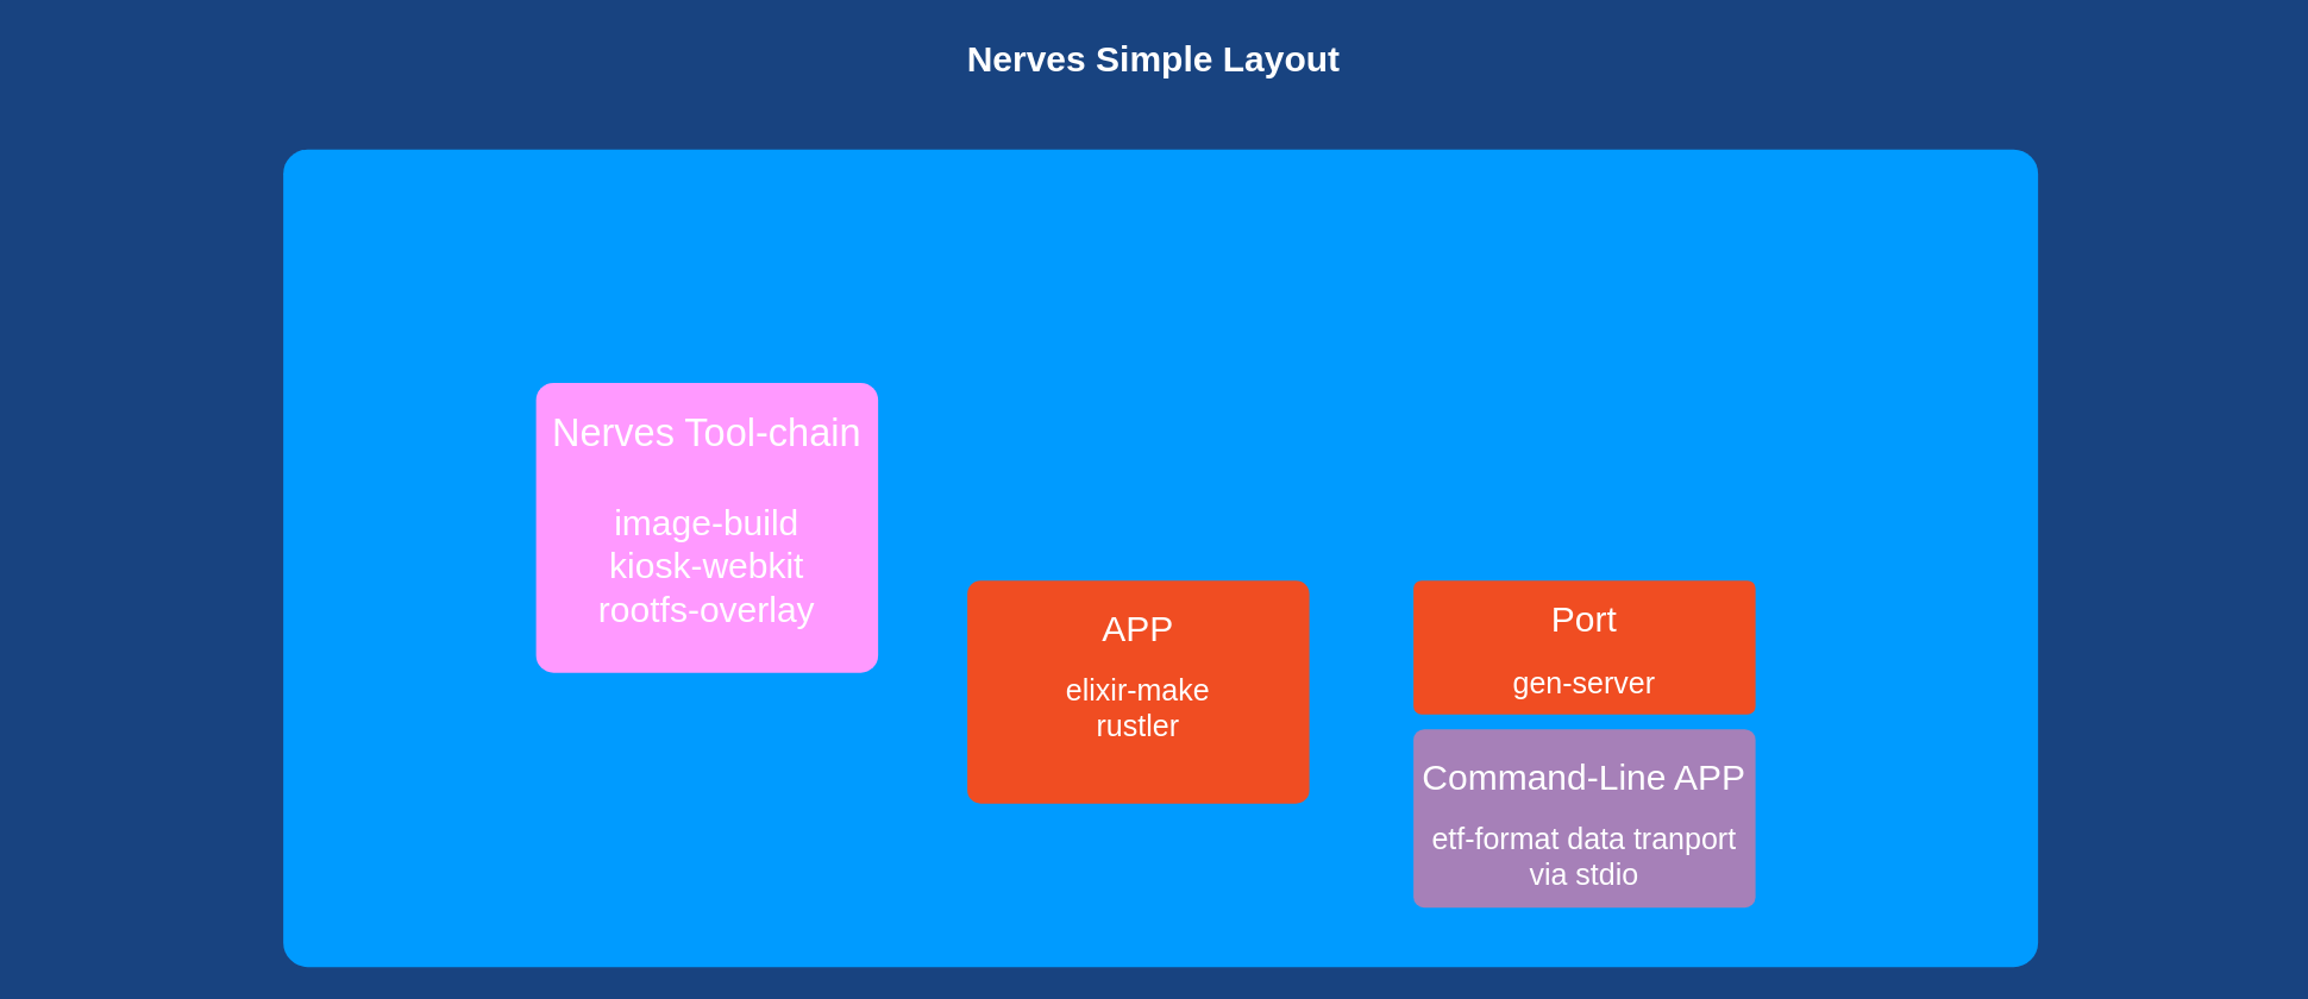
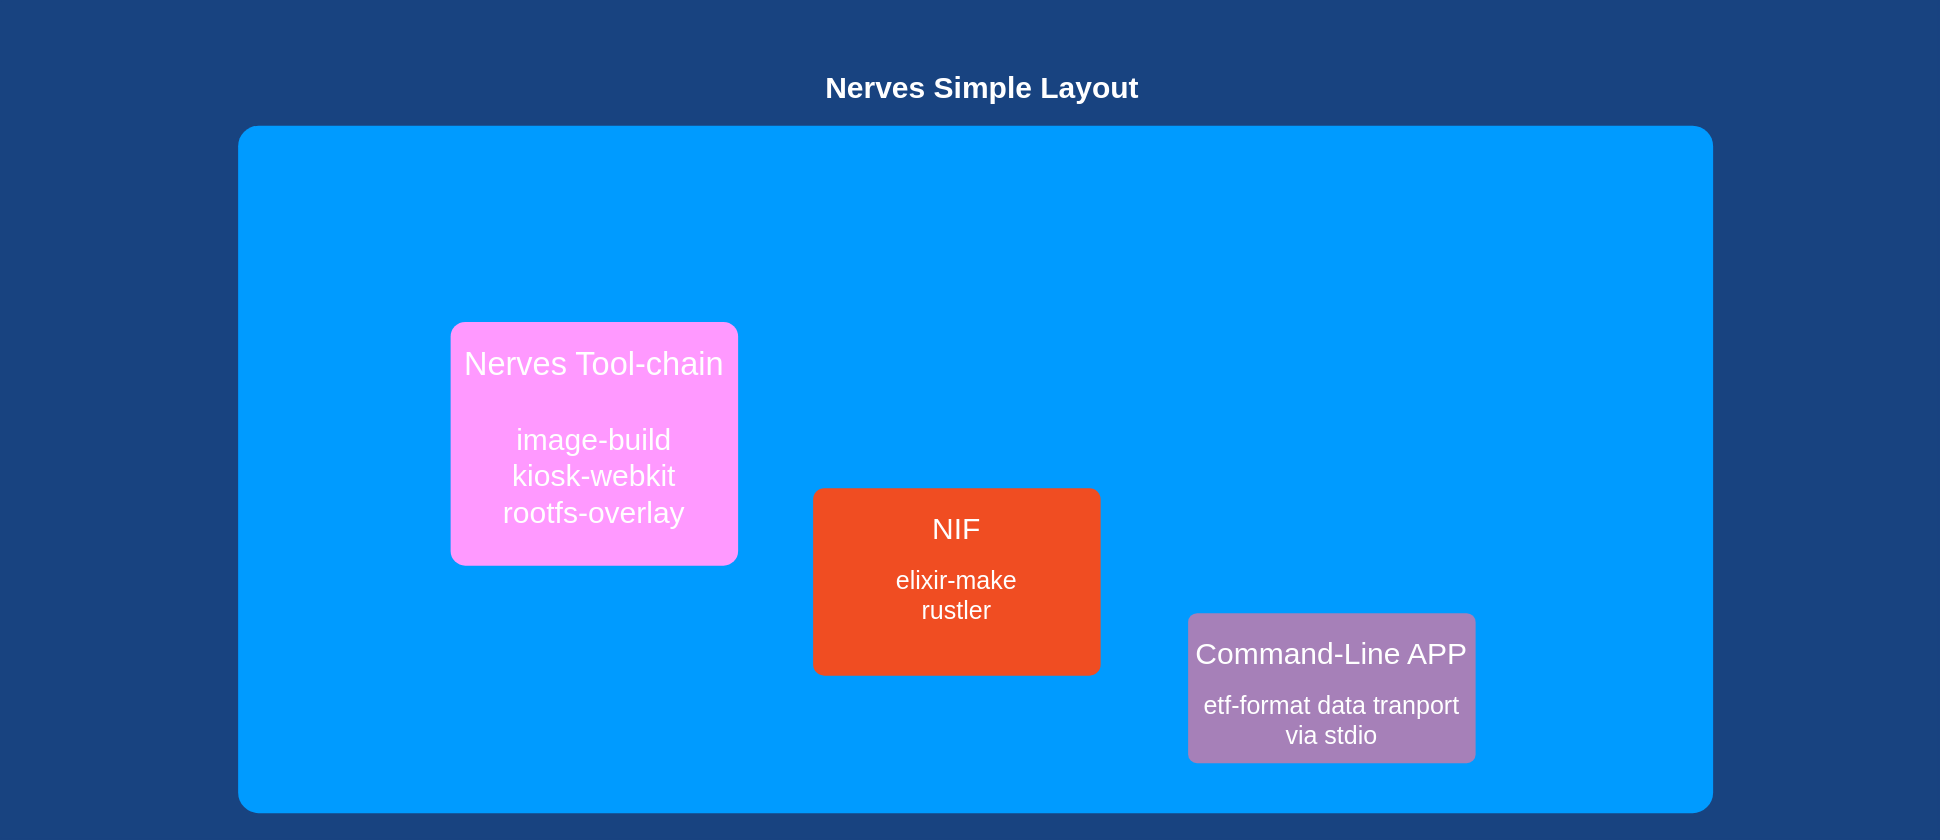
  <mxCell id="0" style=";html=1;" />
  <mxCell id="1" style=";html=1;" parent="0" />
  <mxCell id="2" value="" style="whiteSpace=wrap;html=1;rounded=1;shadow=0;strokeColor=none;strokeWidth=2;fillColor=#009BFF;fontSize=20;fontColor=#FFFFFF;align=center;arcSize=3;verticalAlign=top;spacingTop=4;" parent="1" vertex="1"><mxGeometry x="190" y="100" width="1180" height="550" as="geometry" /></mxCell>
- <mxCell id="3" value="Nerves Simple Layout" style="text;strokeColor=none;fillColor=none;html=1;fontSize=24;fontStyle=1;verticalAlign=middle;align=center;rounded=0;shadow=0;fontColor=#FFFFFF;" parent="1" vertex="1"><mxGeometry x="20" y="20" width="1510" height="40" as="geometry" /></mxCell>
- <mxCell id="4" value="&lt;p style=&quot;line-height: 150%&quot;&gt;&lt;/p&gt;&lt;div&gt;&lt;font style=&quot;font-size: 24px&quot;&gt;APP&lt;/font&gt;&lt;/div&gt;&lt;div&gt;&lt;br&gt;&lt;/div&gt;&lt;div style=&quot;font-size: 20px&quot;&gt;&lt;font style=&quot;font-size: 20px&quot;&gt;elixir-make&lt;/font&gt;&lt;/div&gt;&lt;div style=&quot;font-size: 20px&quot;&gt;&lt;font style=&quot;font-size: 20px&quot;&gt;rustler&lt;/font&gt;&lt;br&gt;&lt;/div&gt;&lt;p&gt;&lt;/p&gt;" style="rounded=1;whiteSpace=wrap;html=1;shadow=0;strokeWidth=2;fillColor=#F04D22;fontSize=12;fontColor=#FFFFFF;align=center;strokeColor=none;arcSize=6;verticalAlign=top;" vertex="1" parent="1"><mxGeometry x="650" y="390" width="230" height="150" as="geometry" /></mxCell>
- <mxCell id="5" value="&lt;div&gt;&lt;font style=&quot;font-size: 24px ; line-height: 170%&quot;&gt;Port&lt;/font&gt;&lt;/div&gt;&lt;div&gt;&lt;font style=&quot;font-size: 24px ; line-height: 170%&quot;&gt;&lt;font style=&quot;font-size: 20px ; line-height: 100%&quot;&gt;gen-server&lt;/font&gt;&lt;br&gt;&lt;/font&gt;&lt;/div&gt;" style="rounded=1;whiteSpace=wrap;html=1;shadow=0;strokeWidth=2;fillColor=#F04D22;fontSize=12;fontColor=#FFFFFF;align=center;strokeColor=none;arcSize=6;verticalAlign=top;" vertex="1" parent="1"><mxGeometry x="950" y="390" width="230" height="90" as="geometry" /></mxCell>
+ <mxCell id="3" value="Nerves Simple Layout" style="text;strokeColor=none;fillColor=none;html=1;fontSize=24;fontStyle=1;verticalAlign=middle;align=center;rounded=0;shadow=0;fontColor=#FFFFFF;" parent="1" vertex="1"><mxGeometry x="30" y="50" width="1510" height="40" as="geometry" /></mxCell>
+ <mxCell id="4" value="&lt;p style=&quot;line-height: 150%&quot;&gt;&lt;/p&gt;&lt;div&gt;&lt;font style=&quot;font-size: 24px&quot;&gt;NIF&lt;/font&gt;&lt;/div&gt;&lt;div&gt;&lt;br&gt;&lt;/div&gt;&lt;div style=&quot;font-size: 20px&quot;&gt;&lt;font style=&quot;font-size: 20px&quot;&gt;elixir-make&lt;/font&gt;&lt;/div&gt;&lt;div style=&quot;font-size: 20px&quot;&gt;&lt;font style=&quot;font-size: 20px&quot;&gt;rustler&lt;/font&gt;&lt;br&gt;&lt;/div&gt;&lt;p&gt;&lt;/p&gt;" style="rounded=1;whiteSpace=wrap;html=1;shadow=0;strokeWidth=2;fillColor=#F04D22;fontSize=12;fontColor=#FFFFFF;align=center;strokeColor=none;arcSize=6;verticalAlign=top;" vertex="1" parent="1"><mxGeometry x="650" y="390" width="230" height="150" as="geometry" /></mxCell>
  <mxCell id="6" value="&lt;p style=&quot;line-height: 110%&quot;&gt;&lt;/p&gt;&lt;div style=&quot;font-size: 24px&quot;&gt;Command-Line APP&lt;/div&gt;&lt;div&gt;&lt;br&gt;&lt;/div&gt;&lt;div style=&quot;font-size: 20px&quot;&gt;etf-format data tranport via stdio&lt;br&gt;&lt;/div&gt;&lt;p&gt;&lt;/p&gt;" style="rounded=1;whiteSpace=wrap;html=1;shadow=0;strokeWidth=2;fillColor=#A680B8;fontSize=12;fontColor=#FFFFFF;align=center;strokeColor=none;arcSize=6;verticalAlign=top;" vertex="1" parent="1"><mxGeometry x="950" y="490" width="230" height="120" as="geometry" /></mxCell>
  <mxCell id="7" value="&lt;p style=&quot;line-height: 100%&quot;&gt;&lt;/p&gt;&lt;div style=&quot;font-size: 26px&quot;&gt;&lt;font style=&quot;font-size: 26px&quot;&gt;Nerves Tool-chain&lt;/font&gt;&lt;/div&gt;&lt;div style=&quot;font-size: 26px&quot;&gt;&lt;font style=&quot;font-size: 26px&quot;&gt;&lt;br&gt;&lt;/font&gt;&lt;/div&gt;&lt;div style=&quot;font-size: 24px&quot;&gt;&lt;font style=&quot;font-size: 24px&quot;&gt;image-build&lt;/font&gt;&lt;/div&gt;&lt;div style=&quot;font-size: 24px&quot;&gt;&lt;font style=&quot;font-size: 24px&quot;&gt;kiosk-webkit&lt;/font&gt;&lt;/div&gt;&lt;div style=&quot;font-size: 24px&quot;&gt;&lt;font style=&quot;font-size: 24px&quot;&gt;rootfs-overlay&lt;/font&gt;&lt;br&gt;&lt;/div&gt;&lt;p&gt;&lt;/p&gt;" style="rounded=1;whiteSpace=wrap;html=1;shadow=0;strokeWidth=2;fillColor=#FF99FF;fontSize=12;fontColor=#FFFFFF;align=center;strokeColor=none;arcSize=6;verticalAlign=top;" vertex="1" parent="1"><mxGeometry x="360" y="257" width="230" height="195" as="geometry" /></mxCell>
